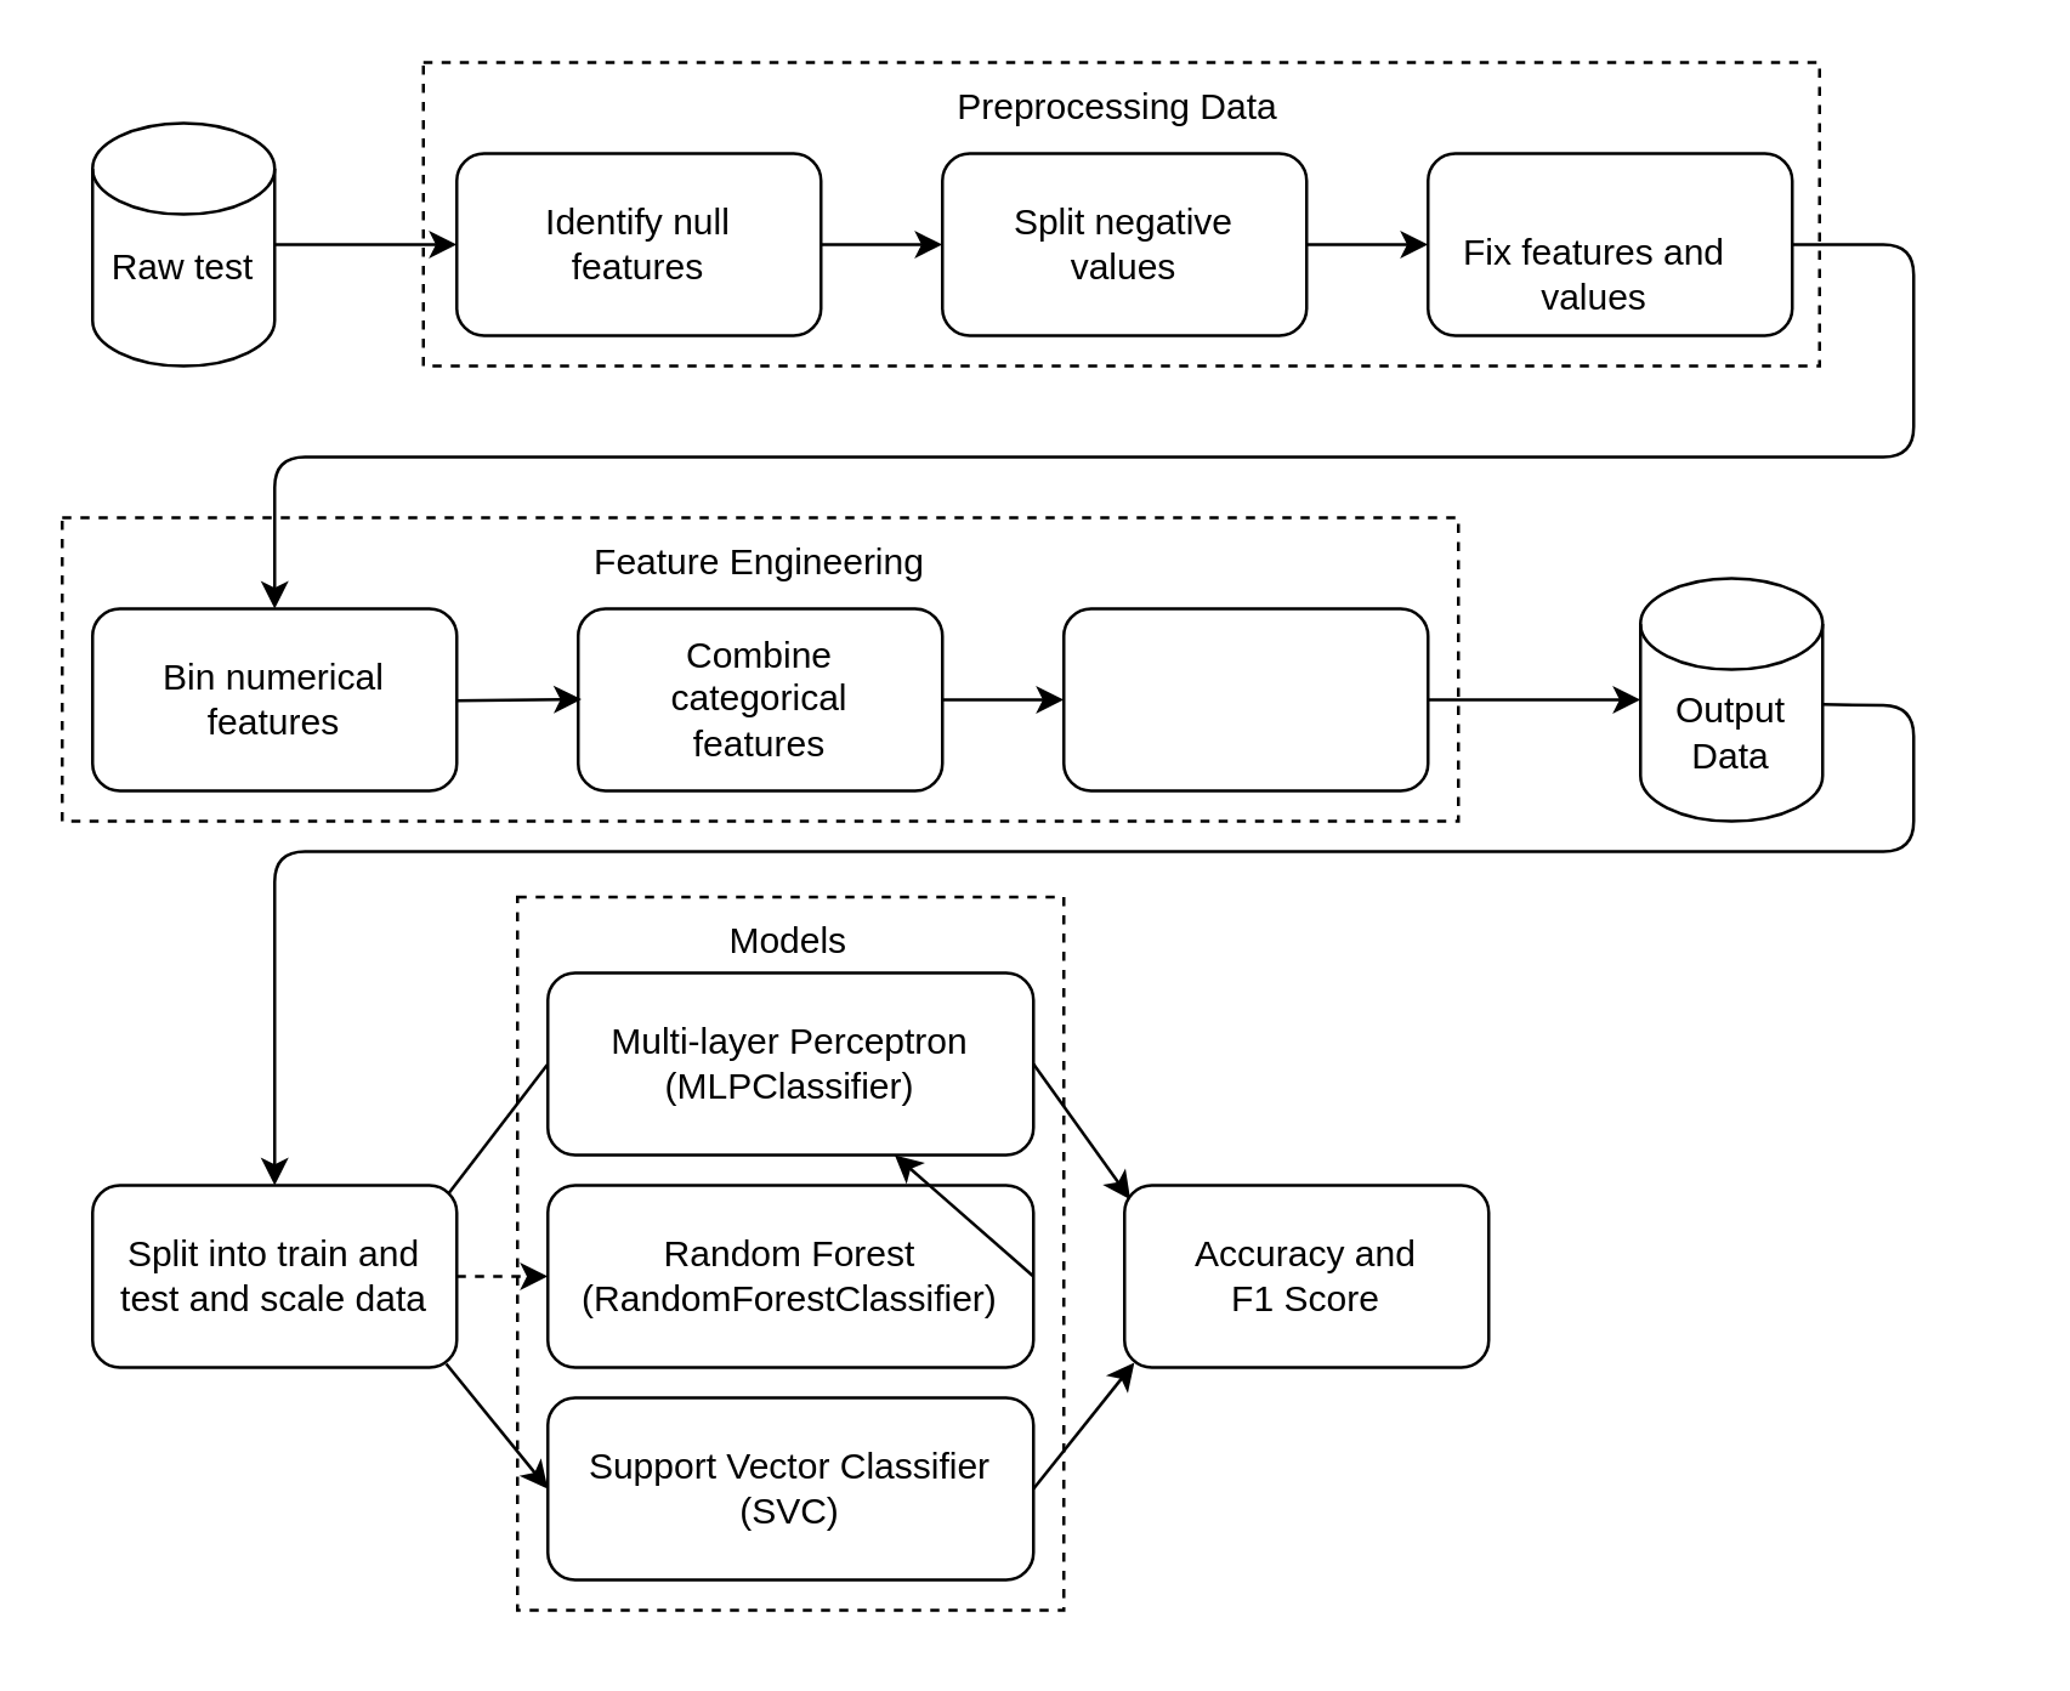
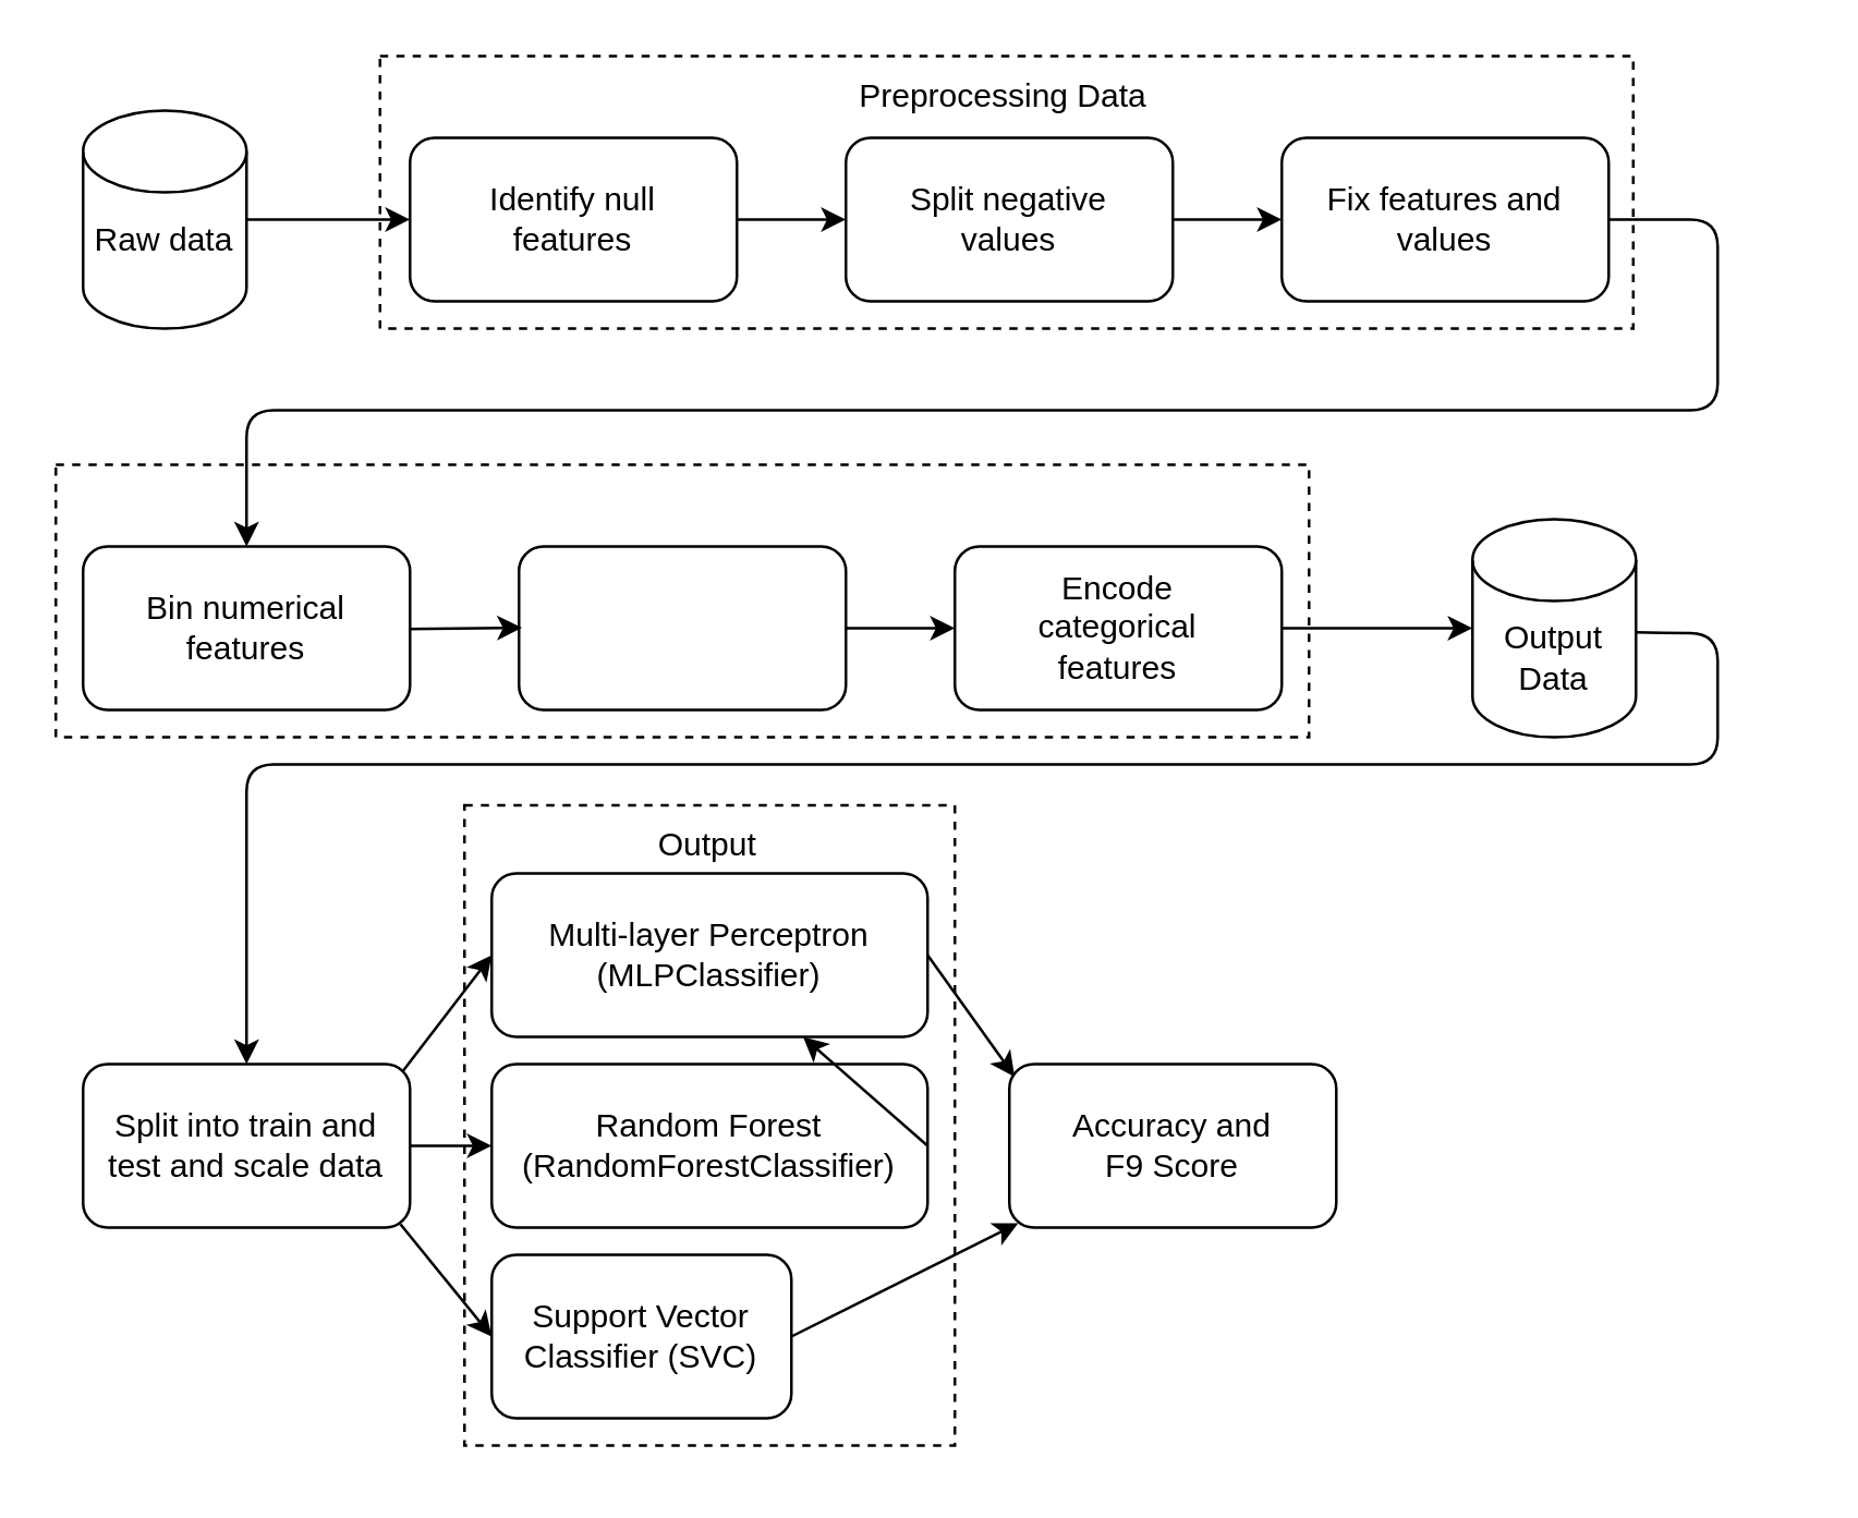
  <mxCell id="0" />
  <mxCell id="1" parent="0" />
  <mxCell id="2" value="" style="group" parent="1" vertex="1" connectable="0"><mxGeometry x="450" y="305" width="210" height="230" as="geometry" /></mxCell>
  <mxCell id="3" value="" style="group" parent="2" vertex="1" connectable="0"><mxGeometry x="-300" y="-10" width="200" height="235" as="geometry" /></mxCell>
  <mxCell id="4" value="" style="rounded=0;whiteSpace=wrap;html=1;dashed=1;" parent="3" vertex="1"><mxGeometry x="20" width="180" height="235" as="geometry" /></mxCell>
  <mxCell id="5" style="edgeStyle=none;html=1;" parent="3" source="6" target="4" edge="1"><mxGeometry relative="1" as="geometry" /></mxCell>
- <mxCell id="6" value="Models" style="text;html=1;strokeColor=none;fillColor=none;align=center;verticalAlign=middle;whiteSpace=wrap;rounded=0;" parent="3" vertex="1"><mxGeometry x="83.47" width="53.057" height="30.652" as="geometry" /></mxCell>
- <mxCell id="7" value="Accuracy and &lt;br&gt;F1 Score" style="rounded=1;whiteSpace=wrap;html=1;" parent="2" vertex="1"><mxGeometry x="-80" y="85" width="120" height="60" as="geometry" /></mxCell>
+ <mxCell id="6" value="Output" style="text;html=1;strokeColor=none;fillColor=none;align=center;verticalAlign=middle;whiteSpace=wrap;rounded=0;" parent="3" vertex="1"><mxGeometry x="83.47" width="53.057" height="30.652" as="geometry" /></mxCell>
+ <mxCell id="7" value="Accuracy and &lt;br&gt;F9 Score" style="rounded=1;whiteSpace=wrap;html=1;" parent="2" vertex="1"><mxGeometry x="-80" y="85" width="120" height="60" as="geometry" /></mxCell>
  <mxCell id="8" value="" style="group" parent="1" vertex="1" connectable="0"><mxGeometry x="20" y="170" width="460" height="100" as="geometry" /></mxCell>
  <mxCell id="9" value="" style="rounded=0;whiteSpace=wrap;html=1;dashed=1;" parent="8" vertex="1"><mxGeometry width="460" height="100" as="geometry" /></mxCell>
- <mxCell id="10" value="Feature Engineering" style="text;html=1;strokeColor=none;fillColor=none;align=center;verticalAlign=middle;whiteSpace=wrap;rounded=0;" parent="8" vertex="1"><mxGeometry x="169.408" width="122.041" height="30" as="geometry" /></mxCell>
  <mxCell id="11" value="" style="endArrow=classic;html=1;exitX=1;exitY=0.5;exitDx=0;exitDy=0;entryX=0;entryY=0.5;entryDx=0;entryDy=0;" parent="8" edge="1" target="24"><mxGeometry width="50" height="50" relative="1" as="geometry"><mxPoint x="281.633" y="60" as="sourcePoint" /><mxPoint x="319.184" y="60" as="targetPoint" /></mxGeometry></mxCell>
  <mxCell id="12" value="" style="endArrow=classic;html=1;exitX=1;exitY=0.5;exitDx=0;exitDy=0;entryX=0;entryY=0.5;entryDx=0;entryDy=0;entryPerimeter=0;" parent="8" target="33" edge="1"><mxGeometry width="50" height="50" relative="1" as="geometry"><mxPoint x="431.837" y="60" as="sourcePoint" /><mxPoint x="469.388" y="60" as="targetPoint" /></mxGeometry></mxCell>
  <mxCell id="13" value="" style="group" parent="1" vertex="1" connectable="0"><mxGeometry x="139" y="20" width="460" height="100" as="geometry" /></mxCell>
  <mxCell id="14" value="" style="rounded=0;whiteSpace=wrap;html=1;dashed=1;" parent="13" vertex="1"><mxGeometry width="460" height="100" as="geometry" /></mxCell>
  <mxCell id="15" value="Preprocessing Data" style="text;html=1;strokeColor=none;fillColor=none;align=center;verticalAlign=middle;whiteSpace=wrap;rounded=0;" parent="13" vertex="1"><mxGeometry x="168.408" width="122.041" height="30" as="geometry" /></mxCell>
  <mxCell id="16" value="" style="rounded=1;whiteSpace=wrap;html=1;" parent="1" vertex="1"><mxGeometry x="150" y="50" width="120" height="60" as="geometry" /></mxCell>
  <mxCell id="17" value="" style="rounded=1;whiteSpace=wrap;html=1;" parent="1" vertex="1"><mxGeometry x="310" y="50" width="120" height="60" as="geometry" /></mxCell>
  <mxCell id="18" value="" style="rounded=1;whiteSpace=wrap;html=1;" parent="1" vertex="1"><mxGeometry x="470" y="50" width="120" height="60" as="geometry" /></mxCell>
  <mxCell id="19" value="" style="endArrow=classic;html=1;entryX=0;entryY=0.5;entryDx=0;entryDy=0;exitX=1;exitY=0.5;exitDx=0;exitDy=0;exitPerimeter=0;" parent="1" source="26" target="16" edge="1"><mxGeometry width="50" height="50" relative="1" as="geometry"><mxPoint x="120" y="50" as="sourcePoint" /><mxPoint x="370" y="80" as="targetPoint" /></mxGeometry></mxCell>
  <mxCell id="20" value="" style="endArrow=classic;html=1;exitX=1;exitY=0.5;exitDx=0;exitDy=0;entryX=0;entryY=0.5;entryDx=0;entryDy=0;" parent="1" source="16" target="17" edge="1"><mxGeometry width="50" height="50" relative="1" as="geometry"><mxPoint x="170" y="240" as="sourcePoint" /><mxPoint x="220" y="190" as="targetPoint" /></mxGeometry></mxCell>
  <mxCell id="21" value="" style="endArrow=classic;html=1;exitX=1;exitY=0.5;exitDx=0;exitDy=0;entryX=0;entryY=0.5;entryDx=0;entryDy=0;" parent="1" source="17" target="18" edge="1"><mxGeometry width="50" height="50" relative="1" as="geometry"><mxPoint x="280" y="90" as="sourcePoint" /><mxPoint x="320" y="90" as="targetPoint" /></mxGeometry></mxCell>
  <mxCell id="22" value="" style="endArrow=classic;html=1;exitX=1;exitY=0.5;exitDx=0;exitDy=0;entryX=0.5;entryY=0;entryDx=0;entryDy=0;" parent="1" source="18" target="48" edge="1"><mxGeometry width="50" height="50" relative="1" as="geometry"><mxPoint x="600" y="110" as="sourcePoint" /><mxPoint x="190" y="130" as="targetPoint" /><Array as="points"><mxPoint x="630" y="80" /><mxPoint x="630" y="150" /><mxPoint x="90" y="150" /></Array></mxGeometry></mxCell>
  <mxCell id="23" value="" style="rounded=1;whiteSpace=wrap;html=1;" parent="1" vertex="1"><mxGeometry x="190" y="200" width="120" height="60" as="geometry" /></mxCell>
  <mxCell id="24" value="" style="rounded=1;whiteSpace=wrap;html=1;" parent="1" vertex="1"><mxGeometry x="350" y="200" width="120" height="60" as="geometry" /></mxCell>
  <mxCell id="25" value="" style="group" parent="1" vertex="1" connectable="0"><mxGeometry x="30" y="40" width="60" height="80" as="geometry" /></mxCell>
  <mxCell id="26" value="" style="shape=cylinder3;whiteSpace=wrap;html=1;boundedLbl=1;backgroundOutline=1;size=15;" parent="25" vertex="1"><mxGeometry width="60" height="80" as="geometry" /></mxCell>
- <mxCell id="27" value="Raw test" style="text;html=1;strokeColor=none;fillColor=none;align=center;verticalAlign=middle;whiteSpace=wrap;rounded=0;" parent="25" vertex="1"><mxGeometry y="33" width="60" height="30" as="geometry" /></mxCell>
+ <mxCell id="27" value="Raw data" style="text;html=1;strokeColor=none;fillColor=none;align=center;verticalAlign=middle;whiteSpace=wrap;rounded=0;" parent="25" vertex="1"><mxGeometry y="33" width="60" height="30" as="geometry" /></mxCell>
  <mxCell id="28" value="Identify null features" style="text;html=1;strokeColor=none;fillColor=none;align=center;verticalAlign=middle;whiteSpace=wrap;rounded=0;" parent="1" vertex="1"><mxGeometry x="160" y="65" width="100" height="30" as="geometry" /></mxCell>
  <mxCell id="29" value="Split negative values" style="text;html=1;strokeColor=none;fillColor=none;align=center;verticalAlign=middle;whiteSpace=wrap;rounded=0;" parent="1" vertex="1"><mxGeometry x="320" y="65" width="100" height="30" as="geometry" /></mxCell>
- <mxCell id="30" value="Fix features and values" style="text;html=1;strokeColor=none;fillColor=none;align=center;verticalAlign=middle;whiteSpace=wrap;rounded=0;" parent="1" vertex="1"><mxGeometry x="475" y="75" width="100" height="30" as="geometry" /></mxCell>
- <mxCell id="31" value="Combine categorical features" style="text;html=1;strokeColor=none;fillColor=none;align=center;verticalAlign=middle;whiteSpace=wrap;rounded=0;" parent="1" vertex="1"><mxGeometry x="200" y="215" width="100" height="30" as="geometry" /></mxCell>
+ <mxCell id="30" value="Fix features and values" style="text;html=1;strokeColor=none;fillColor=none;align=center;verticalAlign=middle;whiteSpace=wrap;rounded=0;" parent="1" vertex="1"><mxGeometry x="480" y="65" width="100" height="30" as="geometry" /></mxCell>
+ <mxCell id="32" value="Encode categorical features" style="text;html=1;strokeColor=none;fillColor=none;align=center;verticalAlign=middle;whiteSpace=wrap;rounded=0;" parent="1" vertex="1"><mxGeometry x="360" y="215" width="100" height="30" as="geometry" /></mxCell>
  <mxCell id="33" value="" style="shape=cylinder3;whiteSpace=wrap;html=1;boundedLbl=1;backgroundOutline=1;size=15;" parent="1" vertex="1"><mxGeometry x="540" y="190" width="60" height="80" as="geometry" /></mxCell>
  <mxCell id="34" value="Output Data" style="text;html=1;strokeColor=none;fillColor=none;align=center;verticalAlign=middle;whiteSpace=wrap;rounded=0;" parent="1" vertex="1"><mxGeometry x="540" y="226" width="60" height="30" as="geometry" /></mxCell>
- <mxCell id="35" value="" style="endArrow=none;html=1;entryX=0;entryY=0.5;entryDx=0;entryDy=0;exitX=0.978;exitY=0.044;exitDx=0;exitDy=0;exitPerimeter=0;" parent="1" source="42" target="38" edge="1"><mxGeometry width="50" height="50" relative="1" as="geometry"><mxPoint x="110" y="380" as="sourcePoint" /><mxPoint x="30" y="376" as="targetPoint" /></mxGeometry></mxCell>
+ <mxCell id="35" value="" style="endArrow=classic;html=1;entryX=0;entryY=0.5;entryDx=0;entryDy=0;exitX=0.978;exitY=0.044;exitDx=0;exitDy=0;exitPerimeter=0;" parent="1" source="42" target="38" edge="1"><mxGeometry width="50" height="50" relative="1" as="geometry"><mxPoint x="110" y="380" as="sourcePoint" /><mxPoint x="30" y="376" as="targetPoint" /></mxGeometry></mxCell>
  <mxCell id="36" value="" style="endArrow=classic;html=1;entryX=0;entryY=0.5;entryDx=0;entryDy=0;exitX=0.971;exitY=0.98;exitDx=0;exitDy=0;exitPerimeter=0;" parent="1" source="42" target="41" edge="1"><mxGeometry width="50" height="50" relative="1" as="geometry"><mxPoint x="130" y="460" as="sourcePoint" /><mxPoint x="30" y="456" as="targetPoint" /></mxGeometry></mxCell>
- <mxCell id="37" value="" style="endArrow=classic;html=1;entryX=0;entryY=0.5;entryDx=0;entryDy=0;exitX=1;exitY=0.5;exitDx=0;exitDy=0;dashed=1;" parent="1" source="42" target="40" edge="1"><mxGeometry width="50" height="50" relative="1" as="geometry"><mxPoint x="140" y="420" as="sourcePoint" /><mxPoint x="30" y="420" as="targetPoint" /></mxGeometry></mxCell>
+ <mxCell id="37" value="" style="endArrow=classic;html=1;entryX=0;entryY=0.5;entryDx=0;entryDy=0;exitX=1;exitY=0.5;exitDx=0;exitDy=0;" parent="1" source="42" target="40" edge="1"><mxGeometry width="50" height="50" relative="1" as="geometry"><mxPoint x="140" y="420" as="sourcePoint" /><mxPoint x="30" y="420" as="targetPoint" /></mxGeometry></mxCell>
  <mxCell id="38" value="Multi-layer Perceptron (MLPClassifier)" style="rounded=1;whiteSpace=wrap;html=1;" parent="1" vertex="1"><mxGeometry x="180" y="320" width="160" height="60" as="geometry" /></mxCell>
  <mxCell id="39" style="edgeStyle=none;html=1;exitX=1;exitY=0.5;exitDx=0;exitDy=0;" parent="1" source="40" edge="1"><mxGeometry relative="1" as="geometry"><mxPoint x="260" y="420.138" as="targetPoint" /></mxGeometry></mxCell>
  <mxCell id="40" value="Random Forest&lt;br&gt;(RandomForestClassifier)" style="rounded=1;whiteSpace=wrap;html=1;" parent="1" vertex="1"><mxGeometry x="180" y="390" width="160" height="60" as="geometry" /></mxCell>
- <mxCell id="41" value="Support Vector Classifier (SVC)" style="rounded=1;whiteSpace=wrap;html=1;" parent="1" vertex="1"><mxGeometry x="180" y="460" width="160" height="60" as="geometry" /></mxCell>
+ <mxCell id="41" value="Support Vector Classifier (SVC)" style="rounded=1;whiteSpace=wrap;html=1;" parent="1" vertex="1"><mxGeometry x="180" y="460" width="110" height="60" as="geometry" /></mxCell>
  <mxCell id="42" value="Split into train and test and scale data" style="rounded=1;whiteSpace=wrap;html=1;" parent="1" vertex="1"><mxGeometry x="30" y="390" width="120" height="60" as="geometry" /></mxCell>
  <mxCell id="43" value="" style="endArrow=classic;html=1;exitX=1;exitY=0.25;exitDx=0;exitDy=0;entryX=0.5;entryY=0;entryDx=0;entryDy=0;" parent="1" target="42" edge="1"><mxGeometry width="50" height="50" relative="1" as="geometry"><mxPoint x="600" y="231.5" as="sourcePoint" /><mxPoint x="630" y="231.5" as="targetPoint" /><Array as="points"><mxPoint x="630" y="232" /><mxPoint x="630" y="280" /><mxPoint x="360" y="280" /><mxPoint x="90" y="280" /></Array></mxGeometry></mxCell>
  <mxCell id="44" value="" style="endArrow=classic;html=1;exitX=1;exitY=0.5;exitDx=0;exitDy=0;entryX=0.016;entryY=0.077;entryDx=0;entryDy=0;entryPerimeter=0;" parent="1" source="38" target="7" edge="1"><mxGeometry width="50" height="50" relative="1" as="geometry"><mxPoint x="370" y="360" as="sourcePoint" /><mxPoint x="370" y="360" as="targetPoint" /></mxGeometry></mxCell>
  <mxCell id="45" value="" style="endArrow=classic;html=1;exitX=1;exitY=0.5;exitDx=0;exitDy=0;" parent="1" source="40" target="38" edge="1"><mxGeometry width="50" height="50" relative="1" as="geometry"><mxPoint x="420" y="380" as="sourcePoint" /><mxPoint x="470" y="330" as="targetPoint" /></mxGeometry></mxCell>
  <mxCell id="46" value="" style="endArrow=classic;html=1;exitX=0.99;exitY=0.505;exitDx=0;exitDy=0;entryX=0.009;entryY=0.497;entryDx=0;entryDy=0;entryPerimeter=0;exitPerimeter=0;" parent="1" edge="1" target="23" source="48"><mxGeometry width="50" height="50" relative="1" as="geometry"><mxPoint x="151.429" y="230" as="sourcePoint" /><mxPoint x="188.98" y="230" as="targetPoint" /></mxGeometry></mxCell>
  <mxCell id="47" value="" style="endArrow=classic;html=1;exitX=1;exitY=0.5;exitDx=0;exitDy=0;entryX=0.027;entryY=0.973;entryDx=0;entryDy=0;entryPerimeter=0;" parent="1" source="41" target="7" edge="1"><mxGeometry width="50" height="50" relative="1" as="geometry"><mxPoint x="380" y="530" as="sourcePoint" /><mxPoint x="430" y="480" as="targetPoint" /></mxGeometry></mxCell>
  <mxCell id="48" value="" style="rounded=1;whiteSpace=wrap;html=1;" parent="1" vertex="1"><mxGeometry x="30" y="200" width="120" height="60" as="geometry" /></mxCell>
  <mxCell id="49" value="Bin numerical features" style="text;html=1;strokeColor=none;fillColor=none;align=center;verticalAlign=middle;whiteSpace=wrap;rounded=0;" parent="1" vertex="1"><mxGeometry x="40" y="215" width="100" height="30" as="geometry" /></mxCell>
